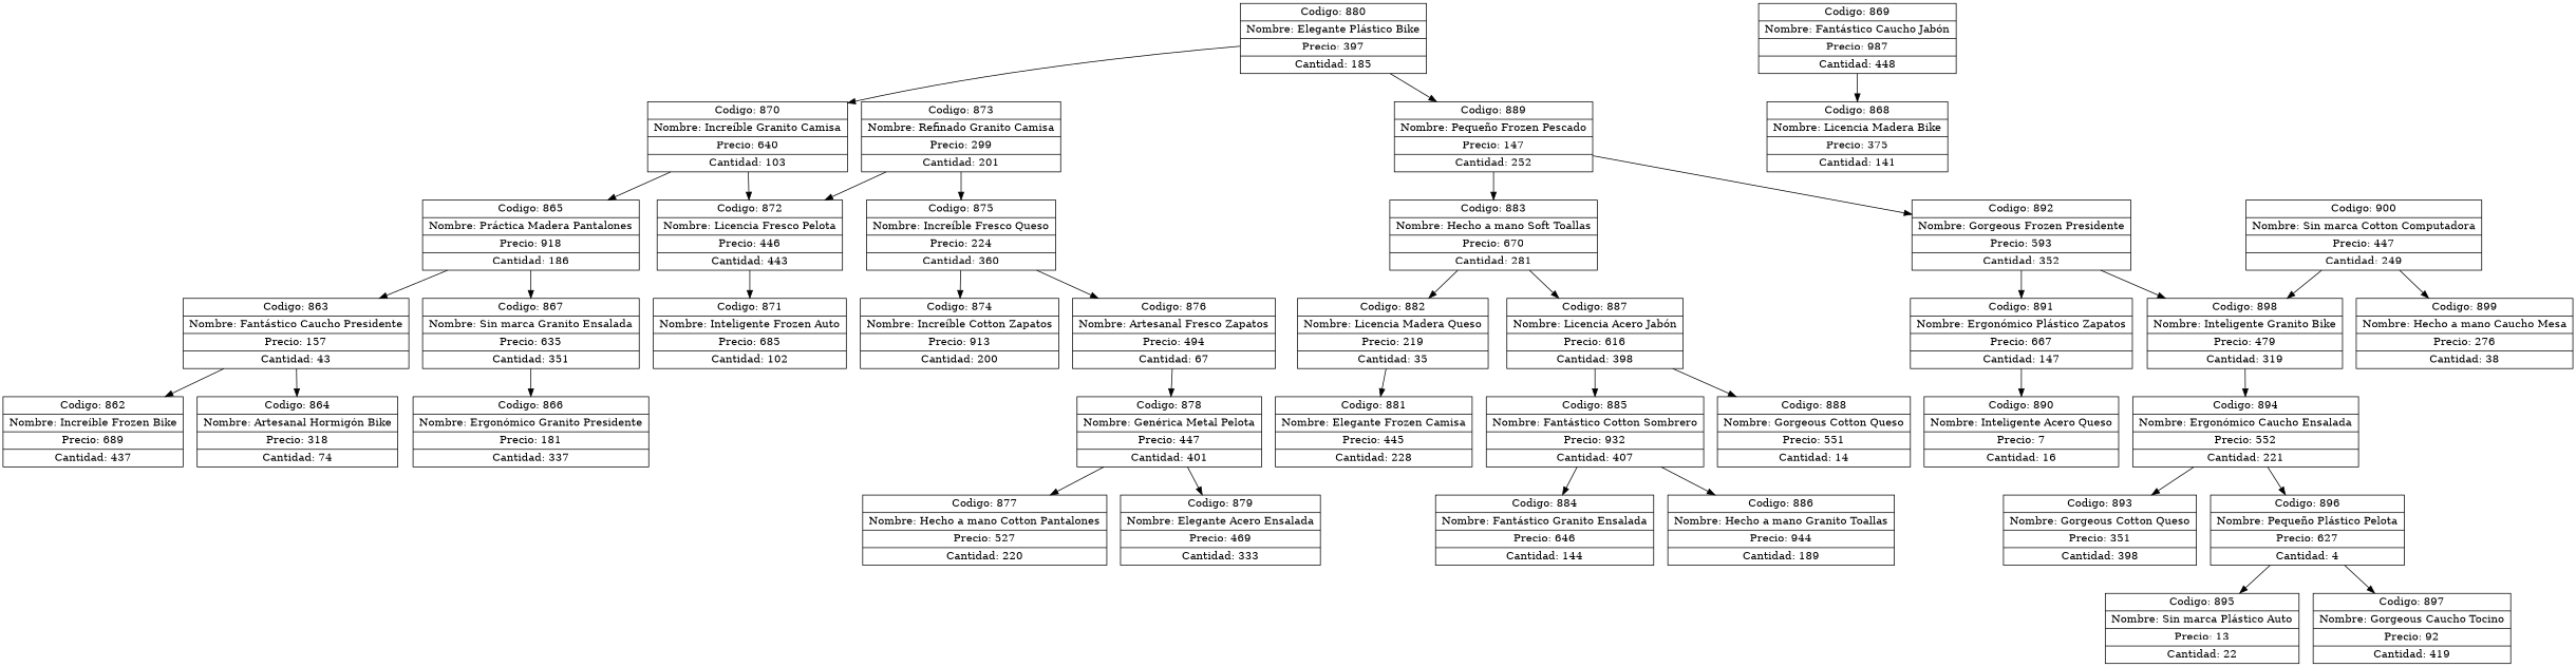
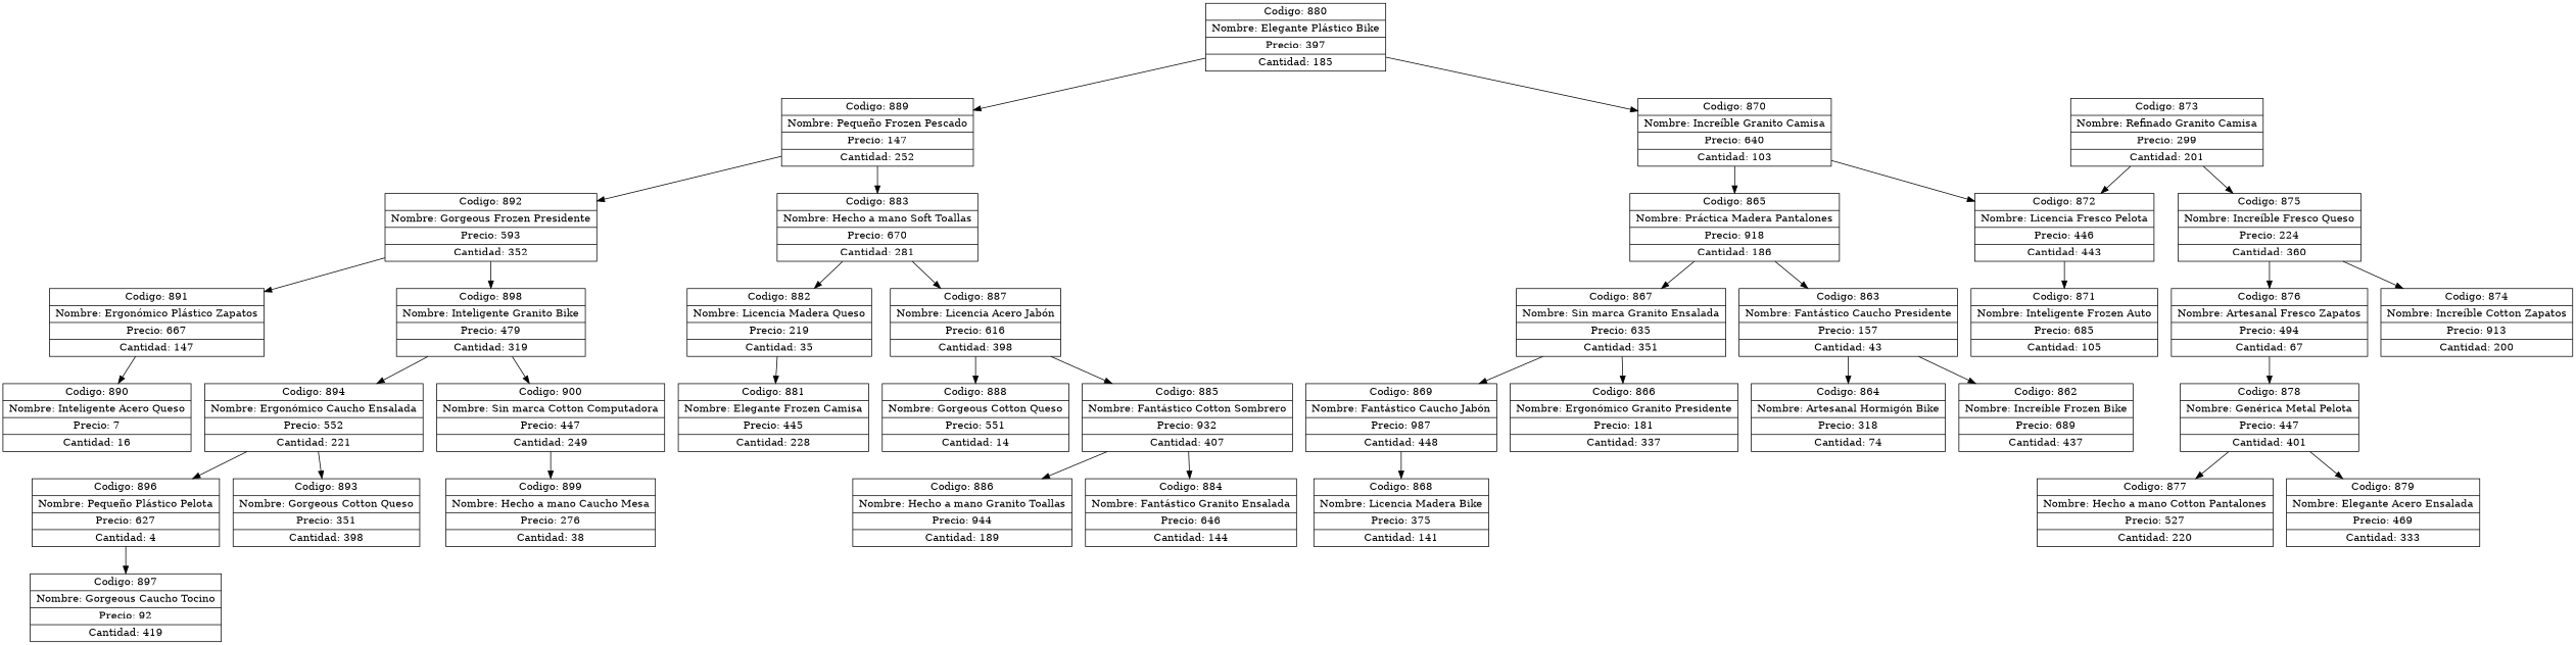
  digraph {
    node [shape=record]
    n1 [label="{ Codigo: 880 | Nombre: Elegante Plástico Bike | Precio: 397 | Cantidad: 185}"]
    n2 [label="{ Codigo: 870 | Nombre: Increíble Granito Camisa | Precio: 640 | Cantidad: 103}"]
    n3 [label="{ Codigo: 889 | Nombre: Pequeño Frozen Pescado | Precio: 147 | Cantidad: 252}"]
    n4 [label="{ Codigo: 865 | Nombre: Práctica Madera Pantalones | Precio: 918 | Cantidad: 186}"]
    n5 [label="{ Codigo: 872 | Nombre: Licencia Fresco Pelota | Precio: 446 | Cantidad: 443}"]
    n6 [label="{ Codigo: 883 | Nombre: Hecho a mano Soft Toallas | Precio: 670 | Cantidad: 281}"]
    n7 [label="{ Codigo: 892 | Nombre: Gorgeous Frozen Presidente | Precio: 593 | Cantidad: 352}"]
    n8 [label="{ Codigo: 863 | Nombre: Fantástico Caucho Presidente | Precio: 157 | Cantidad: 43}"]
    n9 [label="{ Codigo: 867 | Nombre: Sin marca Granito Ensalada | Precio: 635 | Cantidad: 351}"]
    n10 [label="{ Codigo: 873 | Nombre: Refinado Granito Camisa | Precio: 299 | Cantidad: 201}"]
    n11 [label="{ Codigo: 875 | Nombre: Increíble Fresco Queso | Precio: 224 | Cantidad: 360}"]
    n12 [label="{ Codigo: 862 | Nombre: Increíble Frozen Bike | Precio: 689 | Cantidad: 437}"]
    n13 [label="{ Codigo: 864 | Nombre: Artesanal Hormigón Bike | Precio: 318 | Cantidad: 74}"]
    n14 [label="{ Codigo: 866 | Nombre: Ergonómico Granito Presidente | Precio: 181 | Cantidad: 337}"]
    n15 [label="{ Codigo: 869 | Nombre: Fantástico Caucho Jabón | Precio: 987 | Cantidad: 448}"]
    n16 [label="{ Codigo: 868 | Nombre: Licencia Madera Bike | Precio: 375 | Cantidad: 141}"]
-   n17 [label="{ Codigo: 871 | Nombre: Inteligente Frozen Auto | Precio: 685 | Cantidad: 102}"]
+   n17 [label="{ Codigo: 871 | Nombre: Inteligente Frozen Auto | Precio: 685 | Cantidad: 105}"]
    n18 [label="{ Codigo: 874 | Nombre: Increíble Cotton Zapatos | Precio: 913 | Cantidad: 200}"]
    n19 [label="{ Codigo: 876 | Nombre: Artesanal Fresco Zapatos | Precio: 494 | Cantidad: 67}"]
    n20 [label="{ Codigo: 878 | Nombre: Genérica Metal Pelota | Precio: 447 | Cantidad: 401}"]
    n21 [label="{ Codigo: 877 | Nombre: Hecho a mano Cotton Pantalones | Precio: 527 | Cantidad: 220}"]
    n22 [label="{ Codigo: 879 | Nombre: Elegante Acero Ensalada | Precio: 469 | Cantidad: 333}"]
    n23 [label="{ Codigo: 882 | Nombre: Licencia Madera Queso | Precio: 219 | Cantidad: 35}"]
    n24 [label="{ Codigo: 887 | Nombre: Licencia Acero Jabón | Precio: 616 | Cantidad: 398}"]
    n25 [label="{ Codigo: 891 | Nombre: Ergonómico Plástico Zapatos | Precio: 667 | Cantidad: 147}"]
    n26 [label="{ Codigo: 898 | Nombre: Inteligente Granito Bike | Precio: 479 | Cantidad: 319}"]
    n27 [label="{ Codigo: 881 | Nombre: Elegante Frozen Camisa | Precio: 445 | Cantidad: 228}"]
    n28 [label="{ Codigo: 885 | Nombre: Fantástico Cotton Sombrero | Precio: 932 | Cantidad: 407}"]
    n29 [label="{ Codigo: 888 | Nombre: Gorgeous Cotton Queso | Precio: 551 | Cantidad: 14}"]
    n30 [label="{ Codigo: 884 | Nombre: Fantástico Granito Ensalada | Precio: 646 | Cantidad: 144}"]
    n31 [label="{ Codigo: 886 | Nombre: Hecho a mano Granito Toallas | Precio: 944 | Cantidad: 189}"]
    n32 [label="{ Codigo: 890 | Nombre: Inteligente Acero Queso | Precio: 7 | Cantidad: 16}"]
    n33 [label="{ Codigo: 894 | Nombre: Ergonómico Caucho Ensalada | Precio: 552 | Cantidad: 221}"]
    n34 [label="{ Codigo: 900 | Nombre: Sin marca Cotton Computadora | Precio: 447 | Cantidad: 249}"]
    n35 [label="{ Codigo: 893 | Nombre: Gorgeous Cotton Queso | Precio: 351 | Cantidad: 398}"]
    n36 [label="{ Codigo: 896 | Nombre: Pequeño Plástico Pelota | Precio: 627 | Cantidad: 4}"]
    n37 [label="{ Codigo: 899 | Nombre: Hecho a mano Caucho Mesa | Precio: 276 | Cantidad: 38}"]
-   n38 [label="{ Codigo: 895 | Nombre: Sin marca Plástico Auto | Precio: 13 | Cantidad: 22}"]
    n39 [label="{ Codigo: 897 | Nombre: Gorgeous Caucho Tocino | Precio: 92 | Cantidad: 419}"]
    n1 -> n2
    n1 -> n3
    n2 -> n4
    n2 -> n5
    n3 -> n6
    n3 -> n7
    n4 -> n8
    n4 -> n9
    n5 -> n17
    n6 -> n23
    n6 -> n24
    n7 -> n25
    n7 -> n26
    n8 -> n12
    n8 -> n13
    n9 -> n14
+   n9 -> n15
    n10 -> n5
    n10 -> n11
    n11 -> n18
    n11 -> n19
    n15 -> n16
    n19 -> n20
    n20 -> n21
    n20 -> n22
    n23 -> n27
    n24 -> n28
    n24 -> n29
    n25 -> n32
    n26 -> n33
-   n34 -> n26
+   n26 -> n34
    n28 -> n30
    n28 -> n31
    n33 -> n35
    n33 -> n36
    n34 -> n37
-   n36 -> n38
    n36 -> n39
  }
